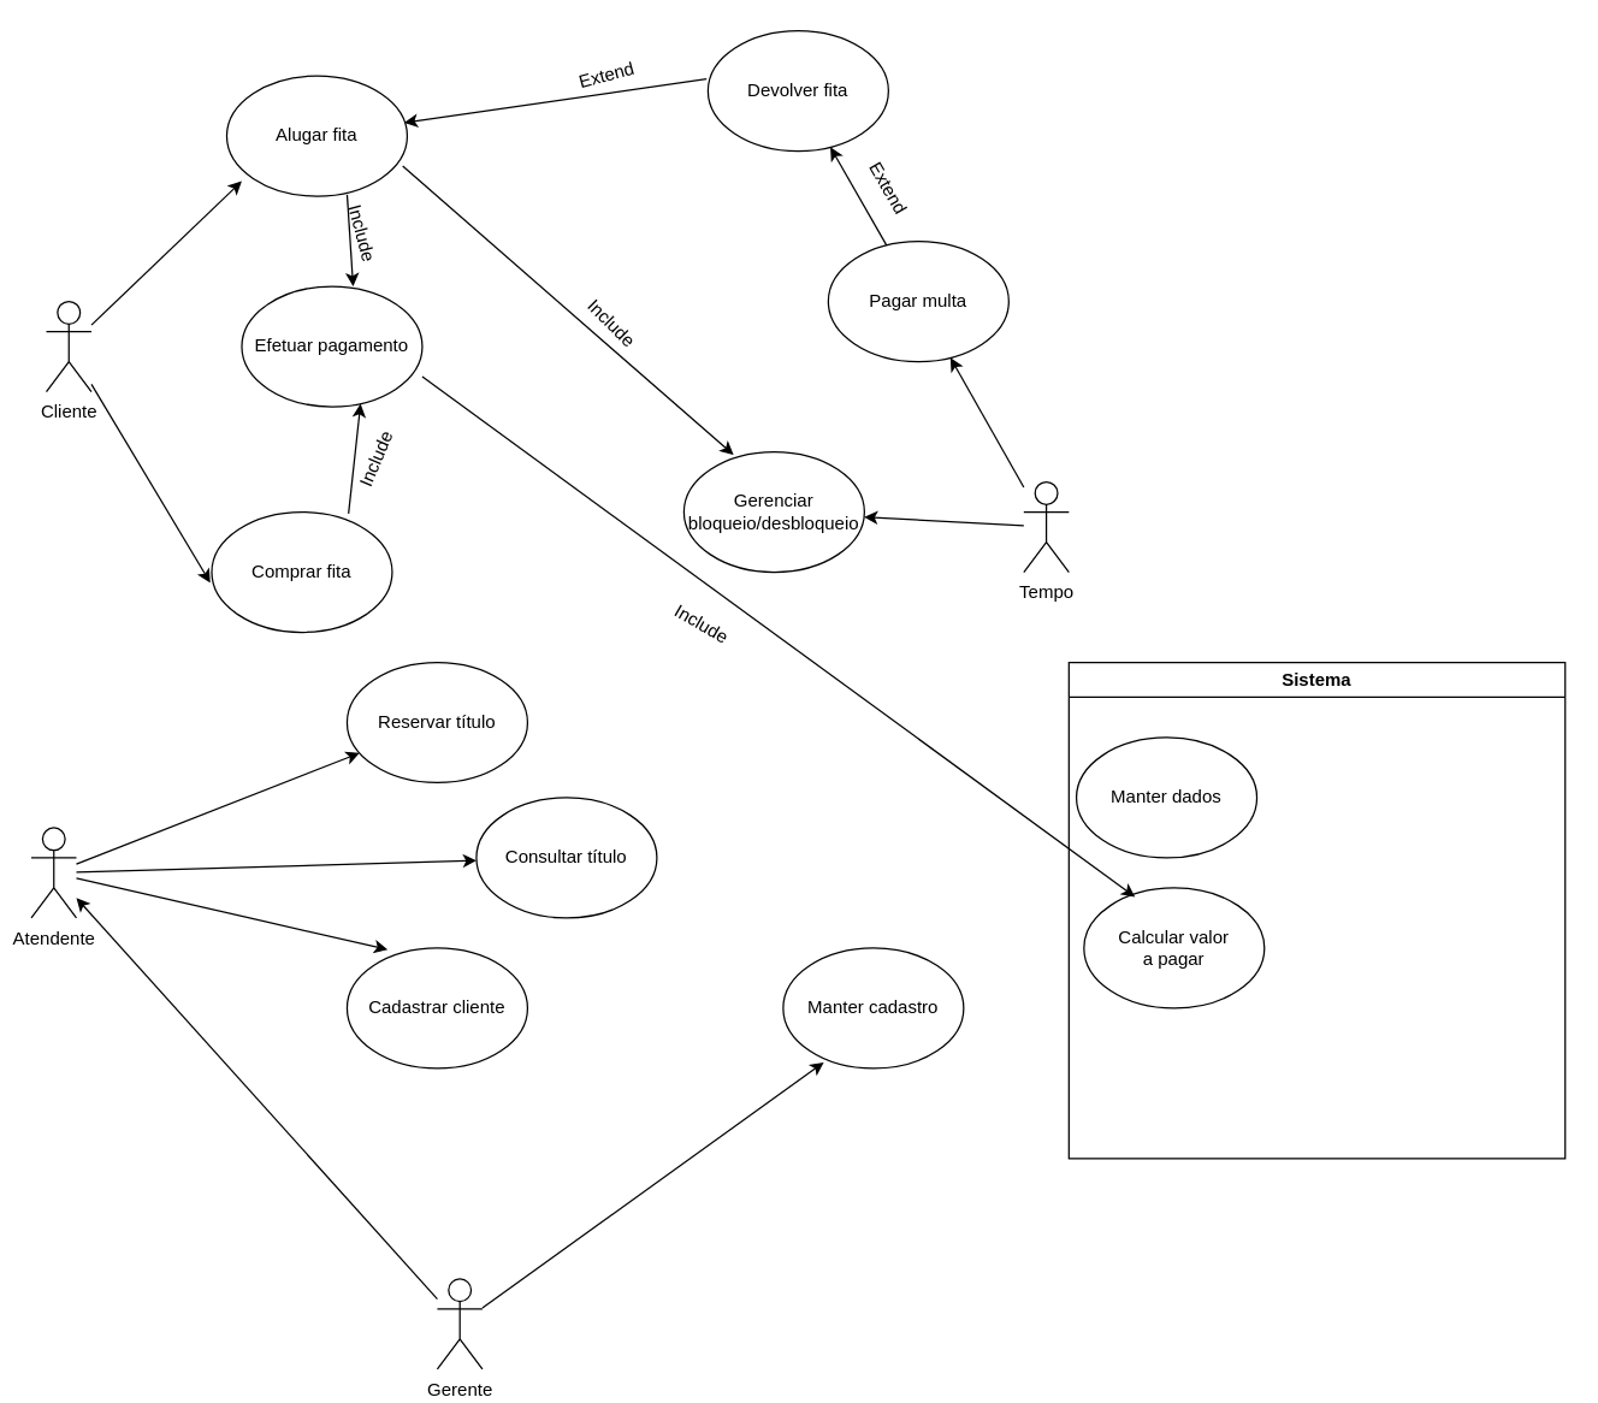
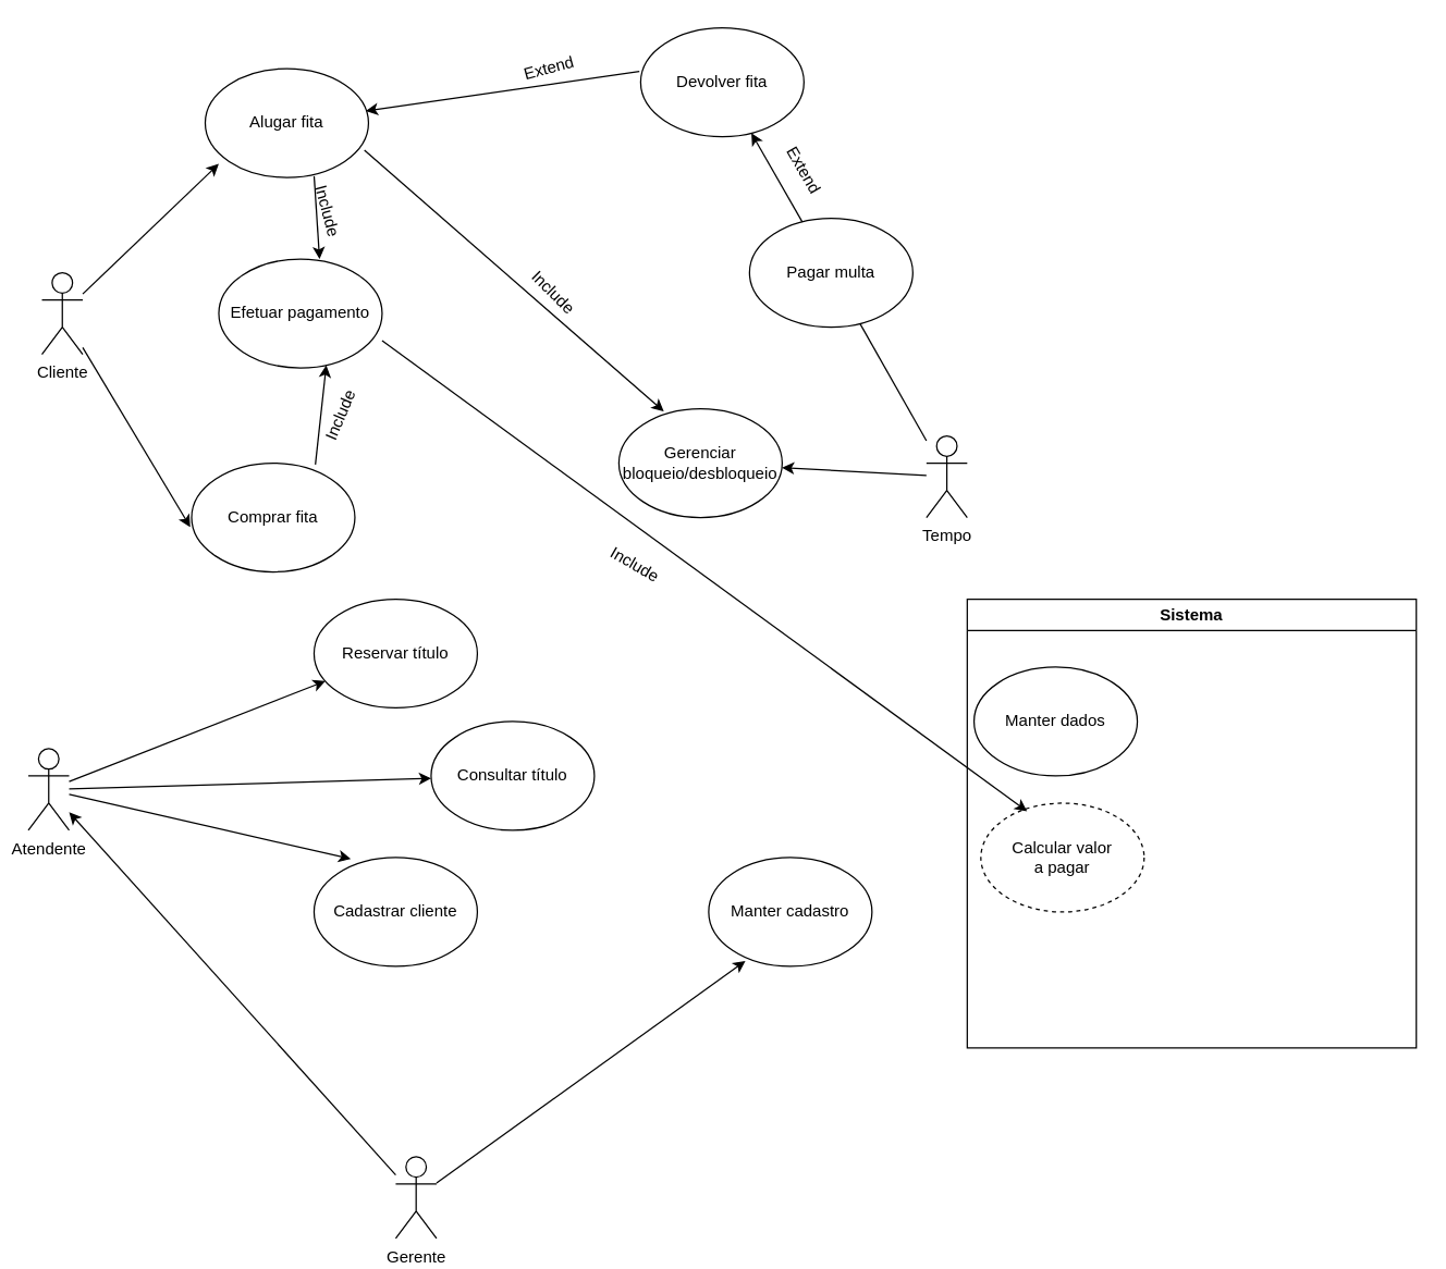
  <mxCell id="0" />
  <mxCell id="1" parent="0" />
  <mxCell id="2" value="Cliente" style="shape=umlActor;verticalLabelPosition=bottom;verticalAlign=top;html=1;outlineConnect=0;" vertex="1" parent="1"><mxGeometry x="30" y="200" width="30" height="60" as="geometry" /></mxCell>
  <mxCell id="3" value="Gerente" style="shape=umlActor;verticalLabelPosition=bottom;verticalAlign=top;html=1;outlineConnect=0;" vertex="1" parent="1"><mxGeometry x="290" y="850" width="30" height="60" as="geometry" /></mxCell>
  <mxCell id="4" value="Atendente" style="shape=umlActor;verticalLabelPosition=bottom;verticalAlign=top;html=1;outlineConnect=0;" vertex="1" parent="1"><mxGeometry x="20" y="550" width="30" height="60" as="geometry" /></mxCell>
  <mxCell id="5" value="Tempo" style="shape=umlActor;verticalLabelPosition=bottom;verticalAlign=top;html=1;outlineConnect=0;" vertex="1" parent="1"><mxGeometry x="680" y="320" width="30" height="60" as="geometry" /></mxCell>
  <mxCell id="6" value="Alugar fita" style="ellipse;whiteSpace=wrap;html=1;" vertex="1" parent="1"><mxGeometry x="150" y="50" width="120" height="80" as="geometry" /></mxCell>
  <mxCell id="7" value="Devolver fita" style="ellipse;whiteSpace=wrap;html=1;" vertex="1" parent="1"><mxGeometry x="470" y="20" width="120" height="80" as="geometry" /></mxCell>
  <mxCell id="8" value="Comprar fita" style="ellipse;whiteSpace=wrap;html=1;" vertex="1" parent="1"><mxGeometry x="140" y="340" width="120" height="80" as="geometry" /></mxCell>
  <mxCell id="9" value="" style="endArrow=classic;html=1;rounded=0;entryX=-0.008;entryY=0.588;entryDx=0;entryDy=0;entryPerimeter=0;" edge="1" parent="1" source="2" target="8"><mxGeometry width="50" height="50" relative="1" as="geometry"><mxPoint x="210" y="280" as="sourcePoint" /><mxPoint x="260" y="230" as="targetPoint" /></mxGeometry></mxCell>
  <mxCell id="10" value="" style="endArrow=classic;html=1;rounded=0;entryX=0.083;entryY=0.875;entryDx=0;entryDy=0;entryPerimeter=0;" edge="1" parent="1" source="2" target="6"><mxGeometry width="50" height="50" relative="1" as="geometry"><mxPoint x="210" y="220" as="sourcePoint" /><mxPoint x="260" y="170" as="targetPoint" /></mxGeometry></mxCell>
  <mxCell id="11" value="" style="endArrow=classic;html=1;rounded=0;entryX=0.983;entryY=0.388;entryDx=0;entryDy=0;entryPerimeter=0;exitX=-0.008;exitY=0.4;exitDx=0;exitDy=0;exitPerimeter=0;" edge="1" parent="1" source="7" target="6"><mxGeometry width="50" height="50" relative="1" as="geometry"><mxPoint x="429" y="95" as="sourcePoint" /><mxPoint x="479" y="45" as="targetPoint" /></mxGeometry></mxCell>
  <mxCell id="12" value="Extend" style="text;html=1;align=center;verticalAlign=middle;whiteSpace=wrap;rounded=0;rotation=-15;" vertex="1" parent="1"><mxGeometry x="370" width="66" height="20" as="geometry" y="40" /></mxCell>
  <mxCell id="13" value="Pagar multa" style="ellipse;whiteSpace=wrap;html=1;" vertex="1" parent="1"><mxGeometry x="550" y="160" width="120" height="80" as="geometry" /></mxCell>
  <mxCell id="14" value="" style="endArrow=classic;html=1;rounded=0;" edge="1" parent="1" source="13" target="7"><mxGeometry width="50" height="50" relative="1" as="geometry"><mxPoint x="430" y="270" as="sourcePoint" /><mxPoint x="480" y="220" as="targetPoint" /></mxGeometry></mxCell>
  <mxCell id="15" value="Gerenciar bloqueio/desbloqueio" style="ellipse;whiteSpace=wrap;html=1;" vertex="1" parent="1"><mxGeometry x="454" y="300" width="120" height="80" as="geometry" /></mxCell>
  <mxCell id="16" value="" style="endArrow=classic;html=1;rounded=0;" edge="1" parent="1" source="5" target="15"><mxGeometry width="50" height="50" relative="1" as="geometry"><mxPoint x="430" y="270" as="sourcePoint" /><mxPoint x="480" y="220" as="targetPoint" /></mxGeometry></mxCell>
- <mxCell id="17" value="" style="endArrow=classic;html=1;rounded=0;" edge="1" parent="1" source="5" target="13"><mxGeometry width="50" height="50" relative="1" as="geometry"><mxPoint x="650" y="300" as="sourcePoint" /><mxPoint x="700" y="250" as="targetPoint" /></mxGeometry></mxCell>
+ <mxCell id="17" value="" style="endArrow=none;html=1;rounded=0;" edge="1" parent="1" source="5" target="13"><mxGeometry width="50" height="50" relative="1" as="geometry"><mxPoint x="650" y="300" as="sourcePoint" /><mxPoint x="700" y="250" as="targetPoint" /></mxGeometry></mxCell>
  <mxCell id="18" value="Extend" style="text;html=1;align=center;verticalAlign=middle;whiteSpace=wrap;rounded=0;rotation=60;" vertex="1" parent="1"><mxGeometry x="560" y="110" width="60" height="30" as="geometry" /></mxCell>
  <mxCell id="19" value="Sistema" style="swimlane;whiteSpace=wrap;html=1;" vertex="1" parent="1"><mxGeometry x="710" y="440" width="330" height="330" as="geometry" /></mxCell>
- <mxCell id="20" value="Calcular valor&lt;div&gt;a pagar&lt;/div&gt;" style="ellipse;whiteSpace=wrap;html=1;" vertex="1" parent="19"><mxGeometry x="10" y="150" width="120" height="80" as="geometry" /></mxCell>
+ <mxCell id="20" value="Calcular valor&lt;div&gt;a pagar&lt;/div&gt;" style="ellipse;whiteSpace=wrap;html=1;dashed=1;" vertex="1" parent="19"><mxGeometry x="10" y="150" width="120" height="80" as="geometry" /></mxCell>
  <mxCell id="21" value="Manter dados" style="ellipse;whiteSpace=wrap;html=1;" vertex="1" parent="19"><mxGeometry x="5" y="50" width="120" height="80" as="geometry" /></mxCell>
  <mxCell id="22" value="" style="endArrow=classic;html=1;rounded=0;exitX=0.975;exitY=0.75;exitDx=0;exitDy=0;exitPerimeter=0;entryX=0.275;entryY=0.025;entryDx=0;entryDy=0;entryPerimeter=0;" edge="1" parent="1" source="6" target="15"><mxGeometry width="50" height="50" relative="1" as="geometry"><mxPoint x="430" y="150" as="sourcePoint" /><mxPoint x="480" y="100" as="targetPoint" /></mxGeometry></mxCell>
  <mxCell id="23" value="Include" style="text;html=1;align=center;verticalAlign=middle;whiteSpace=wrap;rounded=0;rotation=45;" vertex="1" parent="1"><mxGeometry x="376" y="200" width="60" height="30" as="geometry" /></mxCell>
  <mxCell id="24" value="Efetuar pagamento" style="ellipse;whiteSpace=wrap;html=1;" vertex="1" parent="1"><mxGeometry x="160" y="190" width="120" height="80" as="geometry" /></mxCell>
  <mxCell id="25" value="" style="endArrow=classic;html=1;rounded=0;exitX=0.667;exitY=0.988;exitDx=0;exitDy=0;exitPerimeter=0;entryX=0.617;entryY=0;entryDx=0;entryDy=0;entryPerimeter=0;" edge="1" parent="1" source="6" target="24"><mxGeometry width="50" height="50" relative="1" as="geometry"><mxPoint x="430" y="150" as="sourcePoint" /><mxPoint x="480" y="100" as="targetPoint" /></mxGeometry></mxCell>
  <mxCell id="26" value="" style="endArrow=classic;html=1;rounded=0;exitX=0.758;exitY=0.013;exitDx=0;exitDy=0;exitPerimeter=0;entryX=0.658;entryY=0.975;entryDx=0;entryDy=0;entryPerimeter=0;" edge="1" parent="1" source="8" target="24"><mxGeometry width="50" height="50" relative="1" as="geometry"><mxPoint x="430" y="150" as="sourcePoint" /><mxPoint x="480" y="100" as="targetPoint" /></mxGeometry></mxCell>
  <mxCell id="27" value="Include" style="text;html=1;align=center;verticalAlign=middle;whiteSpace=wrap;rounded=0;rotation=75;" vertex="1" parent="1"><mxGeometry x="210" y="140" width="60" height="30" as="geometry" /></mxCell>
  <mxCell id="28" value="Include" style="text;html=1;align=center;verticalAlign=middle;whiteSpace=wrap;rounded=0;rotation=-67;" vertex="1" parent="1"><mxGeometry x="220" y="290" width="60" height="30" as="geometry" /></mxCell>
  <mxCell id="29" value="Reservar título" style="ellipse;whiteSpace=wrap;html=1;" vertex="1" parent="1"><mxGeometry x="230" y="440" width="120" height="80" as="geometry" /></mxCell>
  <mxCell id="30" value="Consultar título" style="ellipse;whiteSpace=wrap;html=1;" vertex="1" parent="1"><mxGeometry x="316" y="530" width="120" height="80" as="geometry" /></mxCell>
  <mxCell id="31" value="Cadastrar cliente" style="ellipse;whiteSpace=wrap;html=1;" vertex="1" parent="1"><mxGeometry x="230" y="630" width="120" height="80" as="geometry" /></mxCell>
  <mxCell id="32" value="" style="endArrow=classic;html=1;rounded=0;entryX=0.225;entryY=0.013;entryDx=0;entryDy=0;entryPerimeter=0;" edge="1" parent="1" source="4" target="31"><mxGeometry width="50" height="50" relative="1" as="geometry"><mxPoint x="430" y="650" as="sourcePoint" /><mxPoint x="480" y="600" as="targetPoint" /></mxGeometry></mxCell>
  <mxCell id="33" value="" style="endArrow=classic;html=1;rounded=0;" edge="1" parent="1" source="4" target="30"><mxGeometry width="50" height="50" relative="1" as="geometry"><mxPoint x="140" y="620" as="sourcePoint" /><mxPoint x="190" y="570" as="targetPoint" /></mxGeometry></mxCell>
  <mxCell id="34" value="" style="endArrow=classic;html=1;rounded=0;" edge="1" parent="1" source="4" target="29"><mxGeometry width="50" height="50" relative="1" as="geometry"><mxPoint x="90" y="580" as="sourcePoint" /><mxPoint x="140" y="530" as="targetPoint" /></mxGeometry></mxCell>
  <mxCell id="35" value="Manter cadastro" style="ellipse;whiteSpace=wrap;html=1;" vertex="1" parent="1"><mxGeometry x="520" y="630" width="120" height="80" as="geometry" /></mxCell>
  <mxCell id="36" value="" style="endArrow=classic;html=1;rounded=0;entryX=0.225;entryY=0.95;entryDx=0;entryDy=0;entryPerimeter=0;" edge="1" parent="1" source="3" target="35"><mxGeometry width="50" height="50" relative="1" as="geometry"><mxPoint x="470" y="810" as="sourcePoint" /><mxPoint x="520" y="760" as="targetPoint" /></mxGeometry></mxCell>
  <mxCell id="37" value="" style="endArrow=classic;html=1;rounded=0;" edge="1" parent="1" source="3" target="4"><mxGeometry width="50" height="50" relative="1" as="geometry"><mxPoint x="230" y="890" as="sourcePoint" /><mxPoint x="280" y="840" as="targetPoint" /></mxGeometry></mxCell>
  <mxCell id="38" value="" style="endArrow=classic;html=1;rounded=0;exitX=1;exitY=0.75;exitDx=0;exitDy=0;exitPerimeter=0;entryX=0.283;entryY=0.075;entryDx=0;entryDy=0;entryPerimeter=0;" edge="1" parent="1" source="24" target="20"><mxGeometry width="50" height="50" relative="1" as="geometry"><mxPoint x="450" y="460" as="sourcePoint" /><mxPoint x="500" y="410" as="targetPoint" /></mxGeometry></mxCell>
  <mxCell id="39" value="Include" style="text;html=1;align=center;verticalAlign=middle;whiteSpace=wrap;rounded=0;rotation=30;" vertex="1" parent="1"><mxGeometry x="436" y="400" width="60" height="30" as="geometry" /></mxCell>
